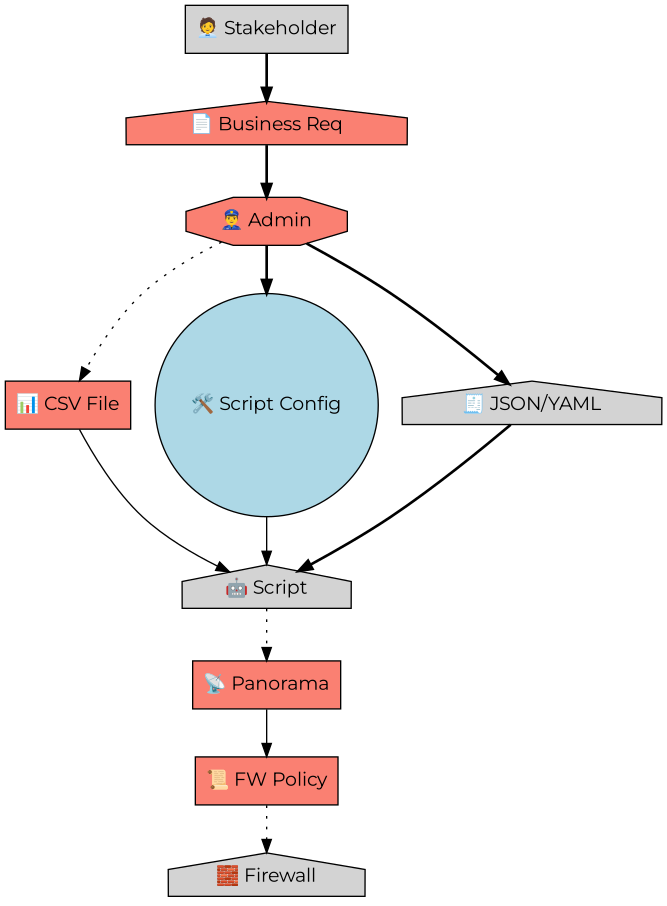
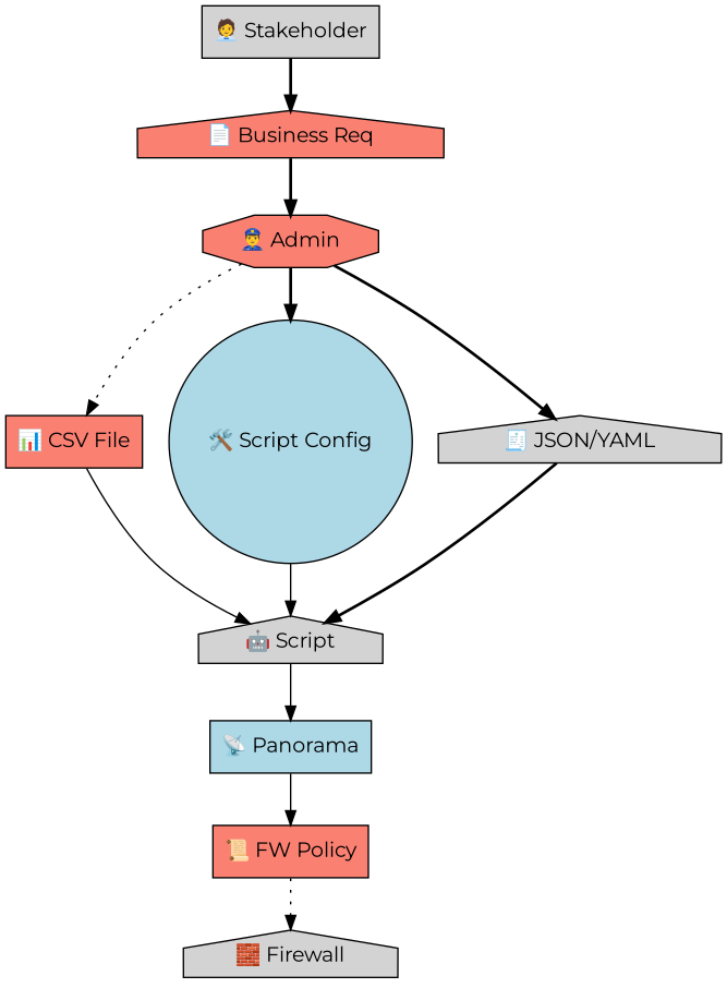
  digraph {
    fontname=Montserrat
    rankdir=TB
    node [fillcolor=lightgrey fontname=Montserrat shape=house style=filled]
    edge [fontname=Montserrat style=bold]
    n1 [label="🧱 Firewall"]
-   n2 [fillcolor=salmon label="📡 Panorama" shape=box]
+   n2 [fillcolor=lightblue label="📡 Panorama" shape=box]
    n3 [fillcolor=salmon label="📜 FW Policy" shape=box]
    n4 [label="🤖 Script"]
    n5 [fillcolor=salmon label="👮‍♂️ Admin" shape=octagon]
    n6 [fillcolor=salmon label="📊 CSV File" shape=box]
    n7 [fillcolor=lightblue label="🛠️ Script Config" shape=circle]
    n8 [label="🧾 JSON/YAML"]
    n9 [fillcolor=salmon label="📄 Business Req"]
    n10 [label="🧑‍💼 Stakeholder" shape=box]
    n2 -> n3 [style=solid]
    n3 -> n1 [style=dotted]
-   n4 -> n2 [style=dotted]
+   n4 -> n2 [style=solid]
    n5 -> n6 [style=dotted]
    n5 -> n7
    n5 -> n8
    n6 -> n4 [style=solid]
    n7 -> n4 [style=solid]
    n8 -> n4
    n9 -> n5
    n10 -> n9
  }
